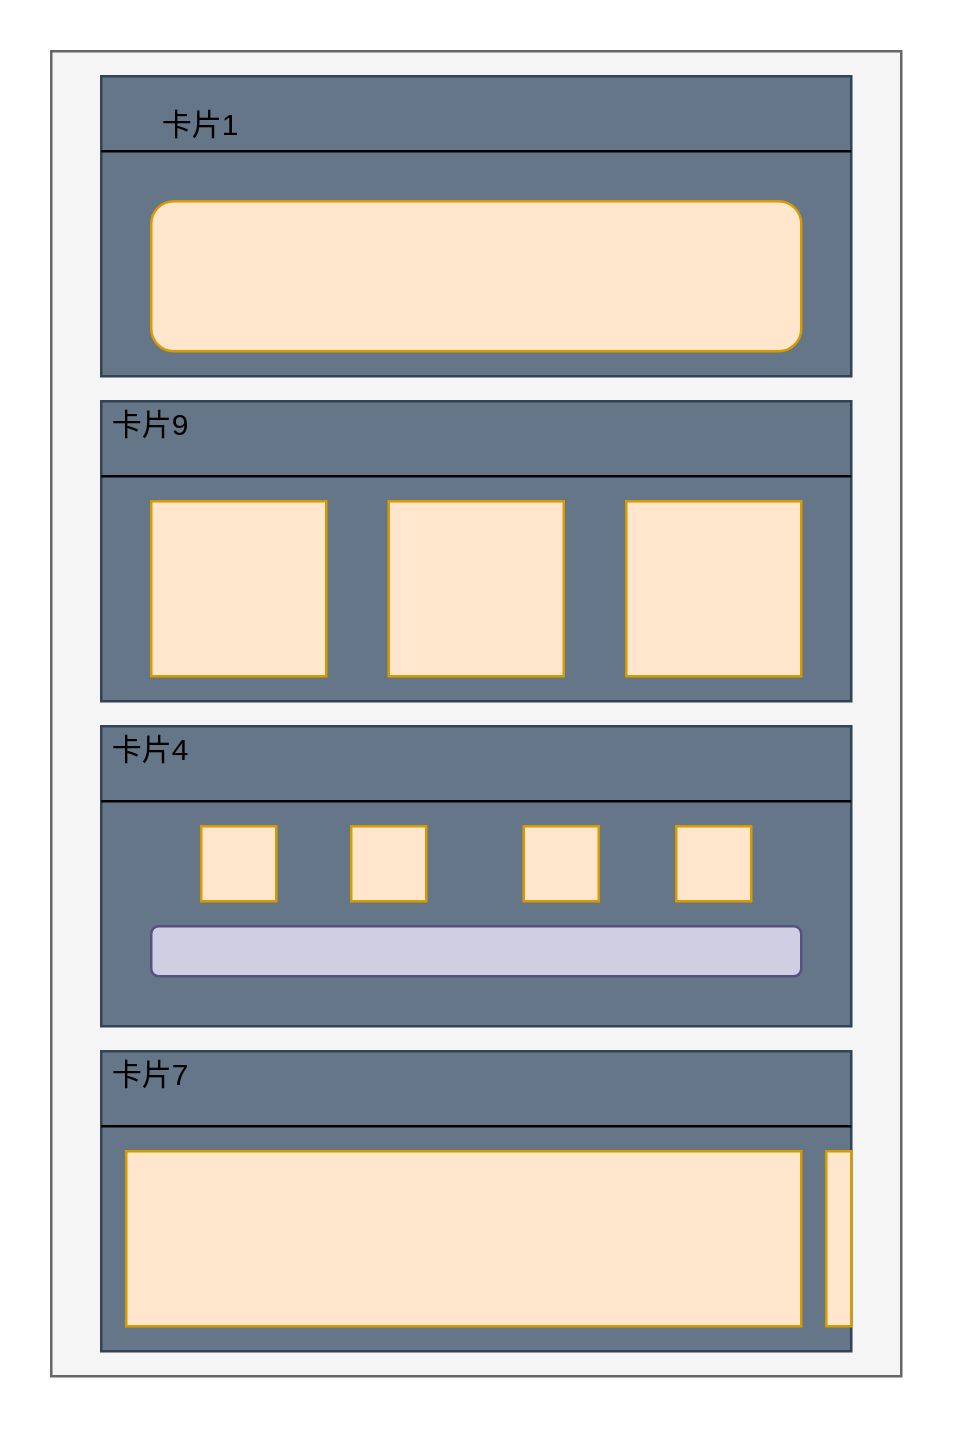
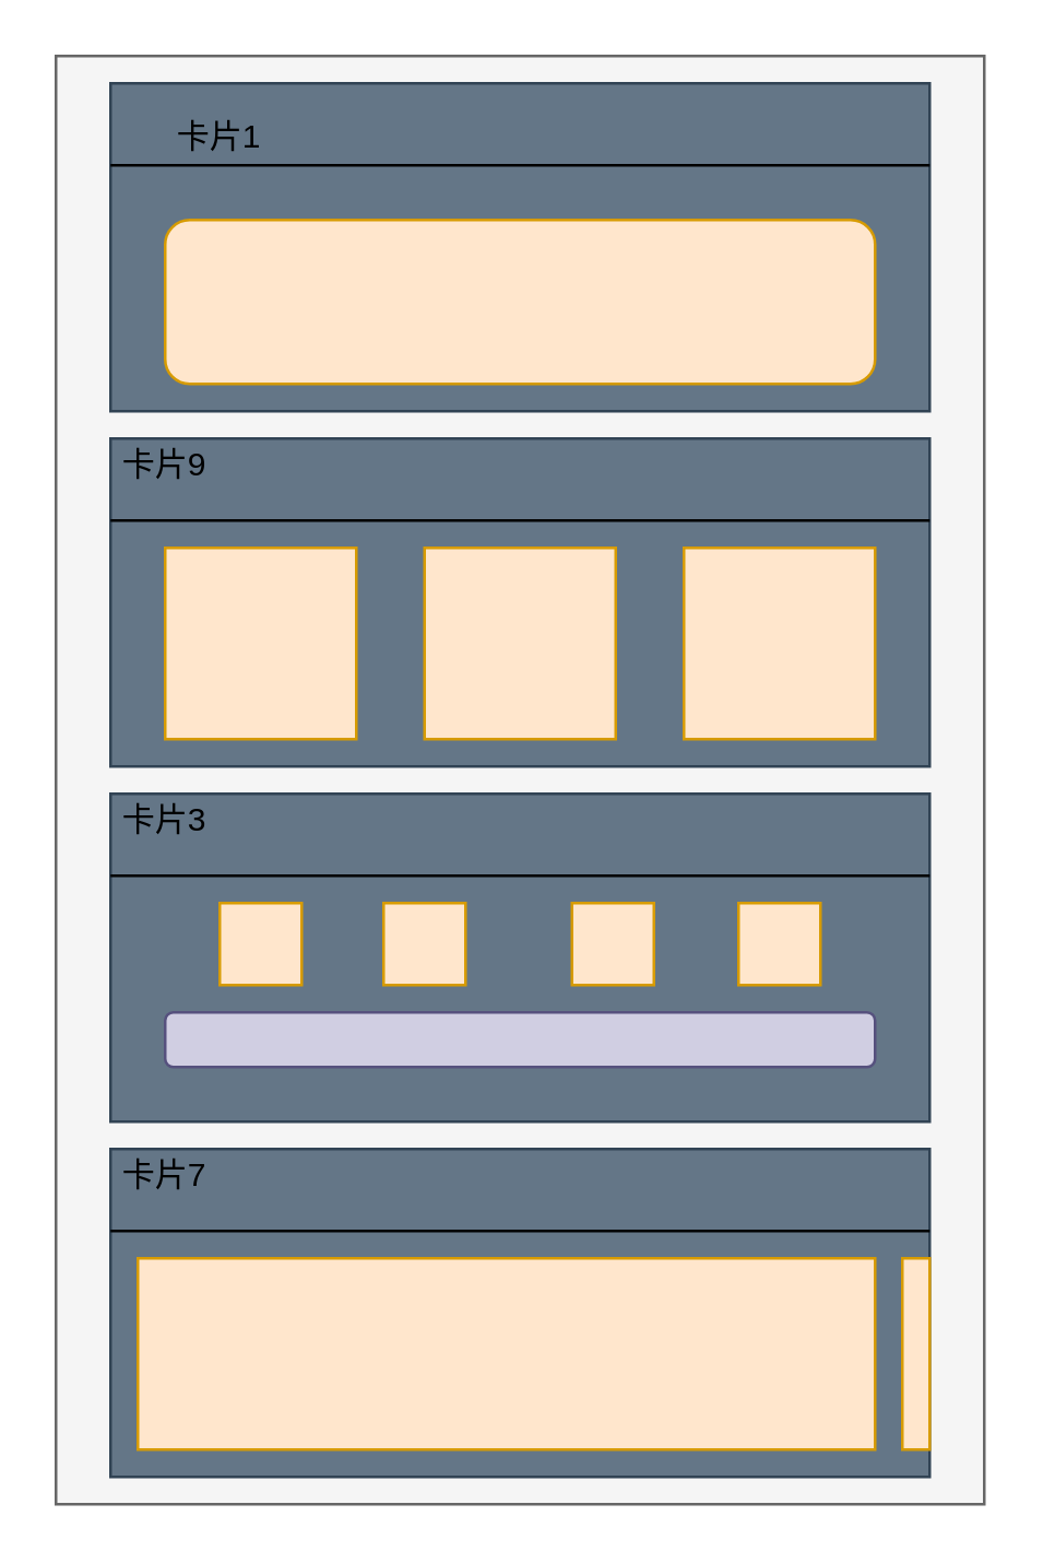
  <mxCell id="0" />
  <mxCell id="1" parent="0" />
  <mxCell id="2" value="" style="rounded=0;whiteSpace=wrap;html=1;direction=south;fillColor=#f5f5f5;strokeColor=#666666;fontColor=#333333;" vertex="1" parent="1"><mxGeometry x="20" y="20" width="340" height="530" as="geometry" /></mxCell>
  <mxCell id="3" value="" style="rounded=0;whiteSpace=wrap;html=1;fillColor=#647687;strokeColor=#314354;fontColor=#ffffff;" vertex="1" parent="1"><mxGeometry x="40" y="30" width="300" height="120" as="geometry" /></mxCell>
  <mxCell id="4" value="" style="rounded=0;whiteSpace=wrap;html=1;fillColor=#647687;strokeColor=#314354;fontColor=#ffffff;" vertex="1" parent="1"><mxGeometry x="40" y="290" width="300" height="120" as="geometry" /></mxCell>
  <mxCell id="5" value="" style="rounded=0;whiteSpace=wrap;html=1;fillColor=#647687;strokeColor=#314354;fontColor=#ffffff;" vertex="1" parent="1"><mxGeometry x="40" y="420" width="300" height="120" as="geometry" /></mxCell>
  <mxCell id="6" value="" style="rounded=0;whiteSpace=wrap;html=1;fillColor=#647687;strokeColor=#314354;fontColor=#ffffff;" vertex="1" parent="1"><mxGeometry x="40" y="160" width="300" height="120" as="geometry" /></mxCell>
  <mxCell id="7" value="" style="endArrow=none;html=1;exitX=0;exitY=0.25;exitDx=0;exitDy=0;entryX=1;entryY=0.25;entryDx=0;entryDy=0;" edge="1" parent="1" source="3" target="3"><mxGeometry width="50" height="50" relative="1" as="geometry"><mxPoint x="150" y="370" as="sourcePoint" /><mxPoint x="200" y="320" as="targetPoint" /></mxGeometry></mxCell>
  <mxCell id="8" value="" style="endArrow=none;html=1;exitX=0;exitY=0.25;exitDx=0;exitDy=0;entryX=1;entryY=0.25;entryDx=0;entryDy=0;" edge="1" parent="1"><mxGeometry width="50" height="50" relative="1" as="geometry"><mxPoint x="40" y="450" as="sourcePoint" /><mxPoint x="340" y="450" as="targetPoint" /></mxGeometry></mxCell>
  <mxCell id="9" value="" style="endArrow=none;html=1;exitX=0;exitY=0.25;exitDx=0;exitDy=0;entryX=1;entryY=0.25;entryDx=0;entryDy=0;" edge="1" parent="1"><mxGeometry width="50" height="50" relative="1" as="geometry"><mxPoint x="40" y="320" as="sourcePoint" /><mxPoint x="340" y="320" as="targetPoint" /></mxGeometry></mxCell>
  <mxCell id="10" value="" style="endArrow=none;html=1;exitX=0;exitY=0.25;exitDx=0;exitDy=0;entryX=1;entryY=0.25;entryDx=0;entryDy=0;" edge="1" parent="1"><mxGeometry width="50" height="50" relative="1" as="geometry"><mxPoint x="40" y="190" as="sourcePoint" /><mxPoint x="340" y="190" as="targetPoint" /></mxGeometry></mxCell>
  <mxCell id="11" value="" style="rounded=1;whiteSpace=wrap;html=1;fillColor=#ffe6cc;strokeColor=#d79b00;" vertex="1" parent="1"><mxGeometry x="60" y="80" width="260" height="60" as="geometry" /></mxCell>
  <mxCell id="12" value="" style="rounded=1;whiteSpace=wrap;html=1;fillColor=#d0cee2;strokeColor=#56517e;" vertex="1" parent="1"><mxGeometry x="60" y="370" width="260" height="20" as="geometry" /></mxCell>
  <mxCell id="13" value="" style="whiteSpace=wrap;html=1;aspect=fixed;fillColor=#ffe6cc;strokeColor=#d79b00;" vertex="1" parent="1"><mxGeometry x="60" y="200" width="70" height="70" as="geometry" /></mxCell>
  <mxCell id="14" value="" style="whiteSpace=wrap;html=1;aspect=fixed;fillColor=#ffe6cc;strokeColor=#d79b00;" vertex="1" parent="1"><mxGeometry x="155" y="200" width="70" height="70" as="geometry" /></mxCell>
  <mxCell id="15" value="" style="whiteSpace=wrap;html=1;aspect=fixed;fillColor=#ffe6cc;strokeColor=#d79b00;" vertex="1" parent="1"><mxGeometry x="250" y="200" width="70" height="70" as="geometry" /></mxCell>
  <mxCell id="16" value="" style="whiteSpace=wrap;html=1;aspect=fixed;fillColor=#ffe6cc;strokeColor=#d79b00;" vertex="1" parent="1"><mxGeometry x="80" y="330" width="30" height="30" as="geometry" /></mxCell>
  <mxCell id="17" value="" style="whiteSpace=wrap;html=1;aspect=fixed;fillColor=#ffe6cc;strokeColor=#d79b00;" vertex="1" parent="1"><mxGeometry x="140" y="330" width="30" height="30" as="geometry" /></mxCell>
  <mxCell id="18" value="" style="whiteSpace=wrap;html=1;aspect=fixed;fillColor=#ffe6cc;strokeColor=#d79b00;" vertex="1" parent="1"><mxGeometry x="209" y="330" width="30" height="30" as="geometry" /></mxCell>
  <mxCell id="19" value="" style="whiteSpace=wrap;html=1;aspect=fixed;fillColor=#ffe6cc;strokeColor=#d79b00;" vertex="1" parent="1"><mxGeometry x="270" y="330" width="30" height="30" as="geometry" /></mxCell>
  <mxCell id="20" value="" style="rounded=0;whiteSpace=wrap;html=1;fillColor=#ffe6cc;strokeColor=#d79b00;" vertex="1" parent="1"><mxGeometry x="50" y="460" width="270" height="70" as="geometry" /></mxCell>
  <mxCell id="21" value="" style="rounded=0;whiteSpace=wrap;html=1;fillColor=#ffe6cc;strokeColor=#d79b00;" vertex="1" parent="1"><mxGeometry x="330" y="460" width="10" height="70" as="geometry" /></mxCell>
  <mxCell id="22" value="卡片1" style="text;html=1;strokeColor=none;fillColor=none;align=center;verticalAlign=middle;whiteSpace=wrap;rounded=0;" vertex="1" parent="1"><mxGeometry x="60" y="40" width="40" height="20" as="geometry" /></mxCell>
  <mxCell id="23" value="卡片7" style="text;html=1;strokeColor=none;fillColor=none;align=center;verticalAlign=middle;whiteSpace=wrap;rounded=0;" vertex="1" parent="1"><mxGeometry x="40" y="420" width="40" height="20" as="geometry" /></mxCell>
- <mxCell id="24" value="卡片4" style="text;html=1;strokeColor=none;fillColor=none;align=center;verticalAlign=middle;whiteSpace=wrap;rounded=0;" vertex="1" parent="1"><mxGeometry x="40" y="290" width="40" height="20" as="geometry" /></mxCell>
+ <mxCell id="24" value="卡片3" style="text;html=1;strokeColor=none;fillColor=none;align=center;verticalAlign=middle;whiteSpace=wrap;rounded=0;" vertex="1" parent="1"><mxGeometry x="40" y="290" width="40" height="20" as="geometry" /></mxCell>
  <mxCell id="25" value="卡片9" style="text;html=1;strokeColor=none;fillColor=none;align=center;verticalAlign=middle;whiteSpace=wrap;rounded=0;" vertex="1" parent="1"><mxGeometry x="40" y="160" width="40" height="20" as="geometry" /></mxCell>
